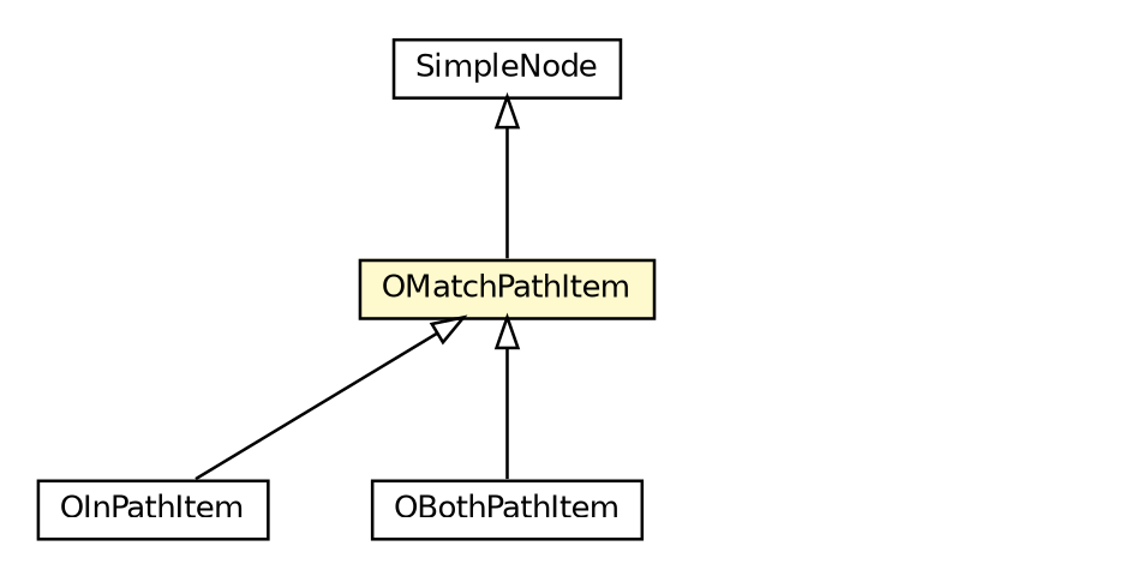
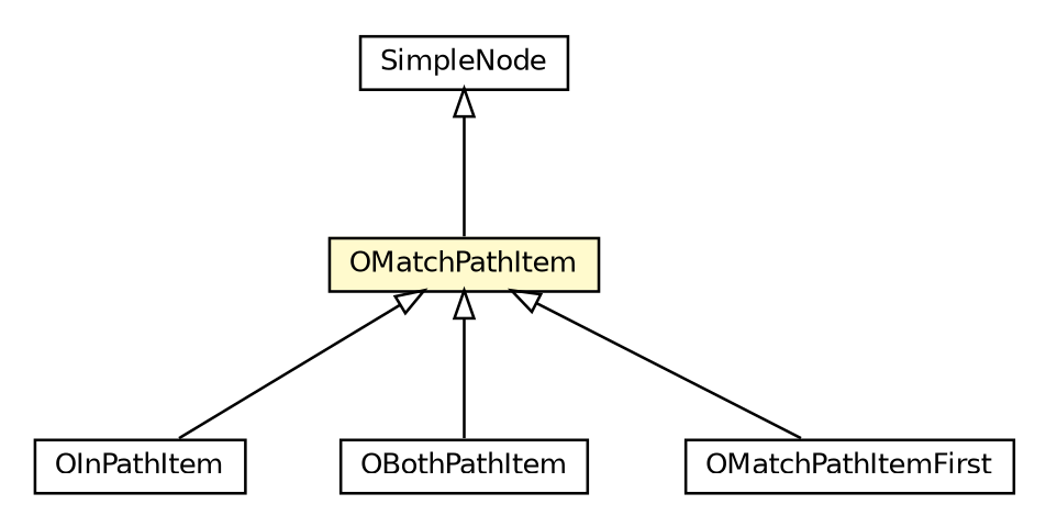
  digraph {
    nodesep=0.25
    ranksep=0.5
    node [fontcolor=black fontname=Helvetica fontsize=10.0 shape=plaintext]
    edge [arrowtail=empty dir=back fontname=Helvetica fontsize=10 headport=p labelfontname=Helvetica labelfontsize=10 tailport=p]
    n1 [label=<<table title="com.orientechnologies.orient.core.sql.parser.SimpleNode" border="0" cellborder="1" cellspacing="0" cellpadding="2" port="p" href="./SimpleNode.html"> 		<tr><td><table border="0" cellspacing="0" cellpadding="1"> <tr><td align="center" balign="center"> SimpleNode </td></tr> 		</table></td></tr> 		</table>>]
    n2 [label=<<table title="com.orientechnologies.orient.core.sql.parser.OMatchPathItem" border="0" cellborder="1" cellspacing="0" cellpadding="2" port="p" bgcolor="lemonChiffon" href="./OMatchPathItem.html"> 		<tr><td><table border="0" cellspacing="0" cellpadding="1"> <tr><td align="center" balign="center"> OMatchPathItem </td></tr> 		</table></td></tr> 		</table>>]
    n3 [label=<<table title="com.orientechnologies.orient.core.sql.parser.OInPathItem" border="0" cellborder="1" cellspacing="0" cellpadding="2" port="p" href="./OInPathItem.html"> 		<tr><td><table border="0" cellspacing="0" cellpadding="1"> <tr><td align="center" balign="center"> OInPathItem </td></tr> 		</table></td></tr> 		</table>>]
    n4 [label=<<table title="com.orientechnologies.orient.core.sql.parser.OBothPathItem" border="0" cellborder="1" cellspacing="0" cellpadding="2" port="p" href="./OBothPathItem.html"> 		<tr><td><table border="0" cellspacing="0" cellpadding="1"> <tr><td align="center" balign="center"> OBothPathItem </td></tr> 		</table></td></tr> 		</table>>]
+   n5 [label=<<table title="com.orientechnologies.orient.core.sql.parser.OMatchPathItemFirst" border="0" cellborder="1" cellspacing="0" cellpadding="2" port="p" href="./OMatchPathItemFirst.html"> 		<tr><td><table border="0" cellspacing="0" cellpadding="1"> <tr><td align="center" balign="center"> OMatchPathItemFirst </td></tr> 		</table></td></tr> 		</table>>]
    n1 -> n2
    n2 -> n3
    n2 -> n4
+   n2 -> n5
  }
